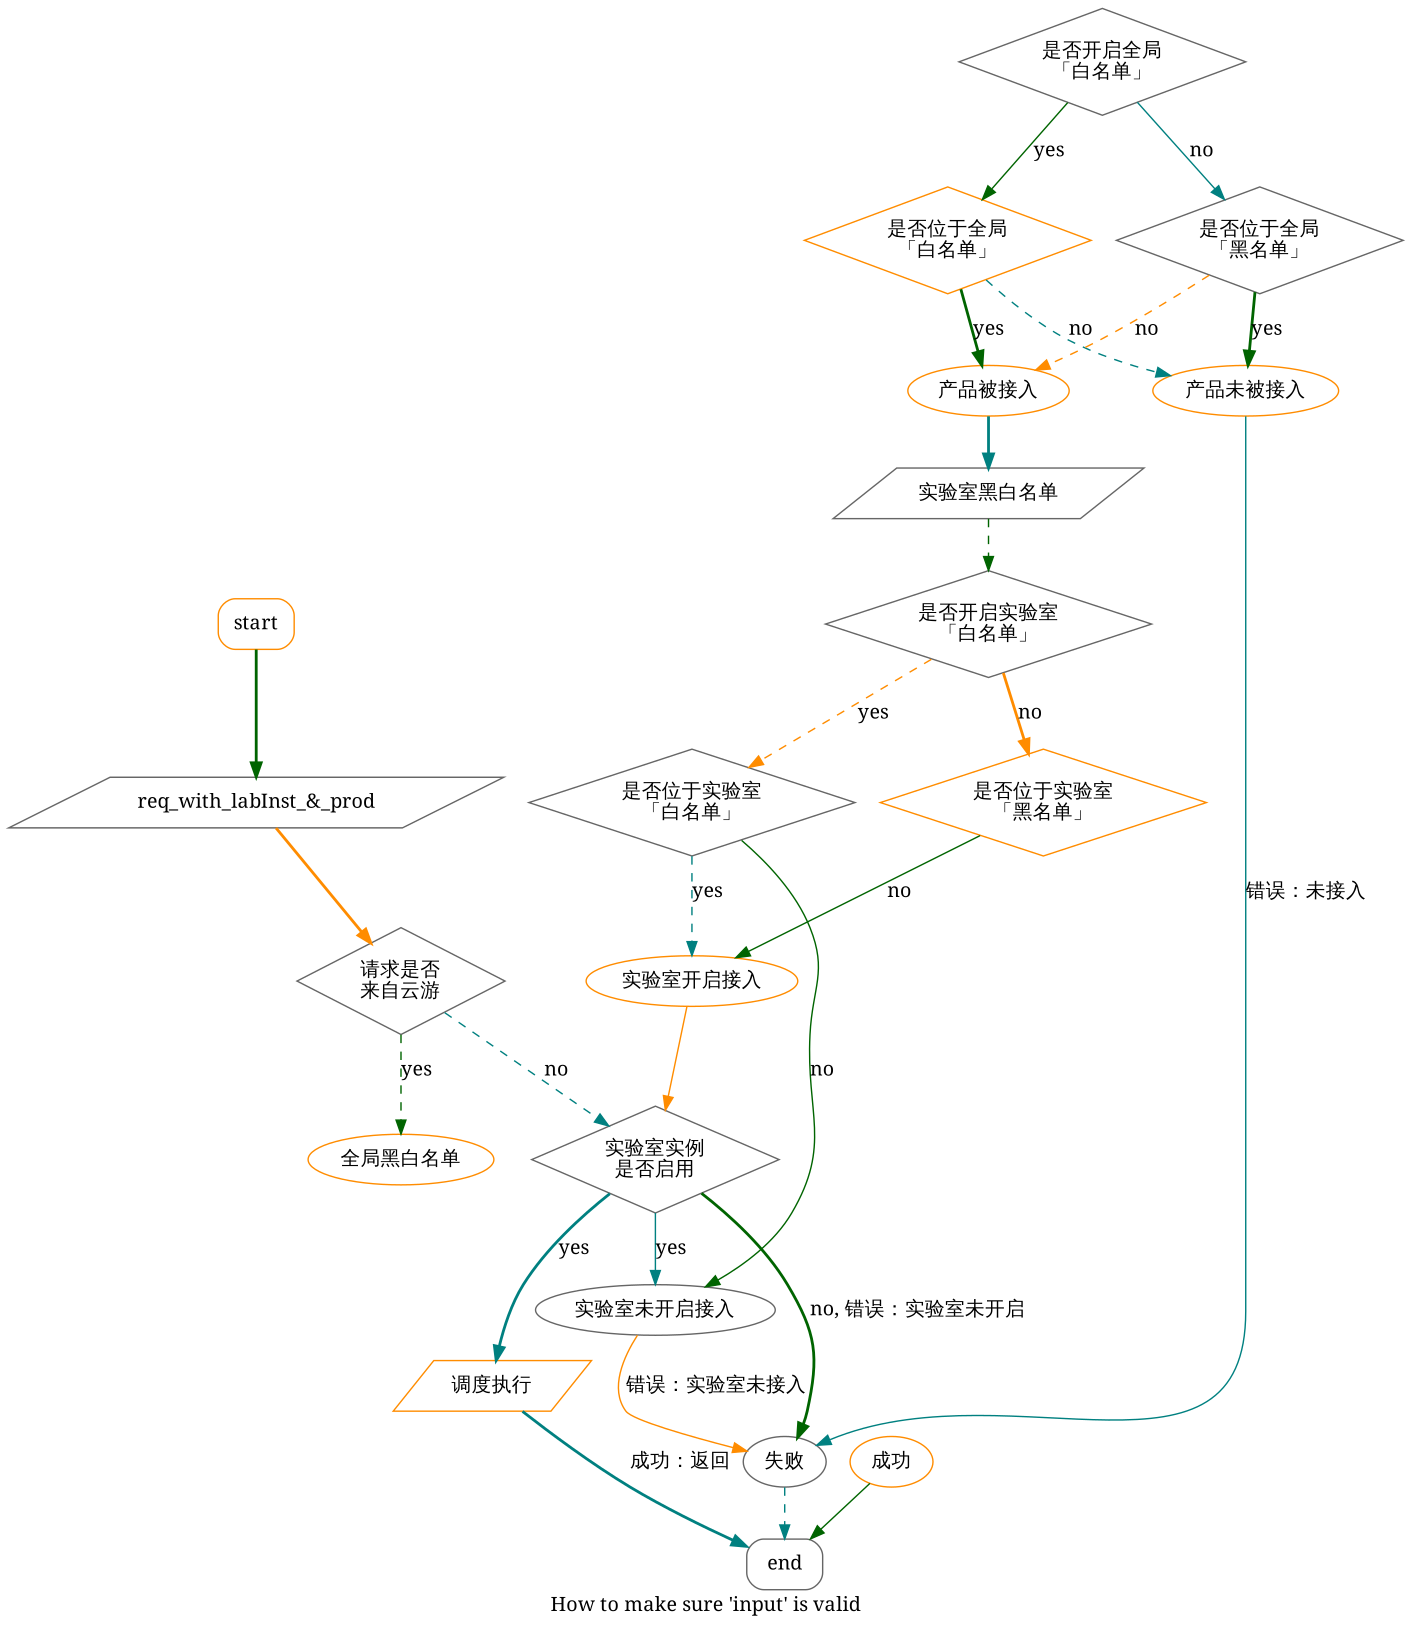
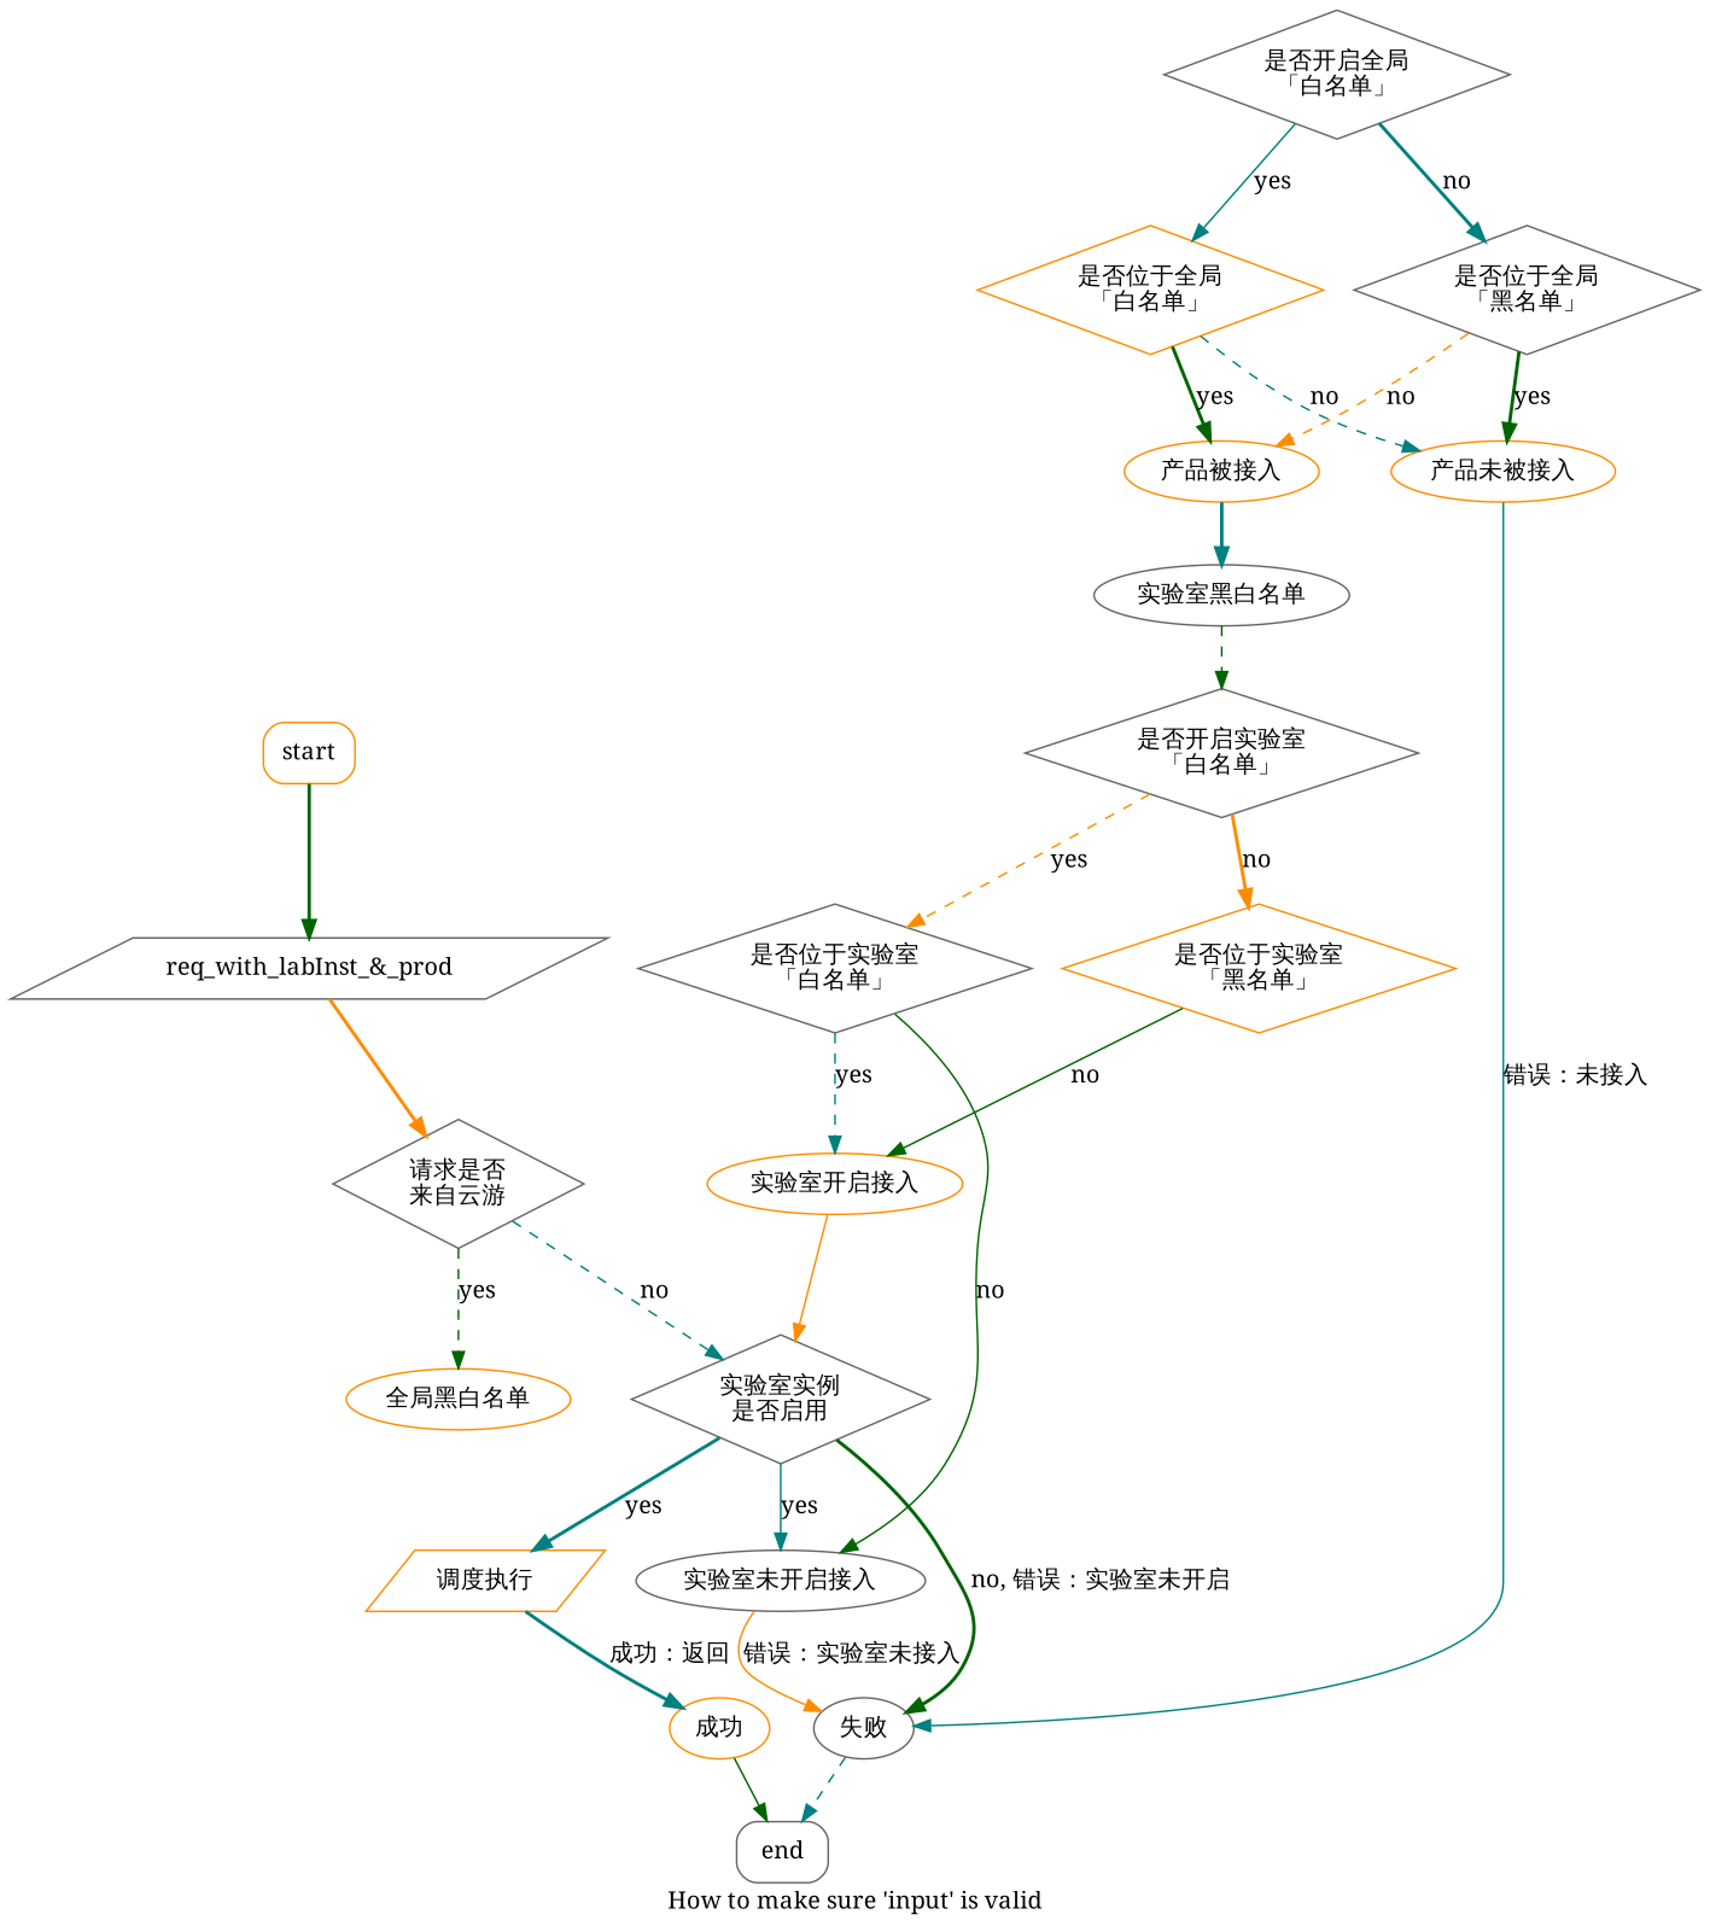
  digraph {
    fontname="Noto Serif"
    label="How to make sure 'input' is valid"
    node [color=gray40 fontname="Noto Serif"]
    edge [color=darkgreen fontname="Noto Serif" style=bold]
    start [color=darkorange shape=box style=rounded]
    n2 [label="req_with_labInst_&_prod" shape=parallelogram]
    n3 [label="请求是否\n来自云游" shape=diamond]
    end [shape=box style=rounded]
    n5 [label="实验室实例\n是否启用" shape=diamond]
    n6 [color=darkorange label="全局黑白名单"]
    n7 [label="实验室未开启接入"]
    n8 [label="失败"]
    n9 [color=darkorange label="调度执行" shape=parallelogram]
    n10 [label="是否开启全局\n「白名单」" shape=diamond]
    n11 [color=darkorange label="是否位于全局\n「白名单」" shape=diamond]
    n12 [label="是否位于全局\n「黑名单」" shape=diamond]
    n13 [color=darkorange label="产品未被接入"]
    n14 [color=darkorange label="产品被接入"]
-   n15 [label="实验室黑白名单" shape=parallelogram]
+   n15 [label="实验室黑白名单"]
    n16 [label="是否开启实验室\n「白名单」" shape=diamond]
    n17 [label="是否位于实验室\n「白名单」" shape=diamond]
    n18 [color=darkorange label="是否位于实验室\n「黑名单」" shape=diamond]
    n19 [color=darkorange label="实验室开启接入"]
    n20 [color=darkorange label="成功"]
    start -> n2
    n2 -> n3 [color=darkorange]
    n3 -> n5 [color=teal label=no style=dashed]
    n3 -> n6 [label=yes style=dashed]
    n5 -> n7 [color=teal label=yes style=solid]
    n5 -> n8 [label="no, 错误：实验室未开启"]
    n5 -> n9 [color=teal label=yes]
    n7 -> n8 [color=darkorange label="错误：实验室未接入" style=solid]
    n8 -> end [color=teal style=dashed]
-   n9 -> end [color=teal label="成功：返回"]
-   n10 -> n11 [label=yes style=solid]
-   n10 -> n12 [color=teal label=no style=solid]
+   n9 -> n20 [color=teal label="成功：返回"]
+   n10 -> n11 [color=teal label=yes style=solid]
+   n10 -> n12 [color=teal label=no]
    n11 -> n13 [color=teal label=no style=dashed]
    n11 -> n14 [label=yes]
    n12 -> n13 [label=yes]
    n12 -> n14 [color=darkorange label=no style=dashed]
    n13 -> n8 [color=teal label="错误：未接入" style=solid]
    n14 -> n15 [color=teal]
    n15 -> n16 [style=dashed]
    n16 -> n17 [color=darkorange label=yes style=dashed]
    n16 -> n18 [color=darkorange label=no]
    n17 -> n7 [label=no style=solid]
    n17 -> n19 [color=teal label=yes style=dashed]
    n18 -> n19 [label=no style=solid]
    n19 -> n5 [color=darkorange style=solid]
    n20 -> end [style=solid]
  }
